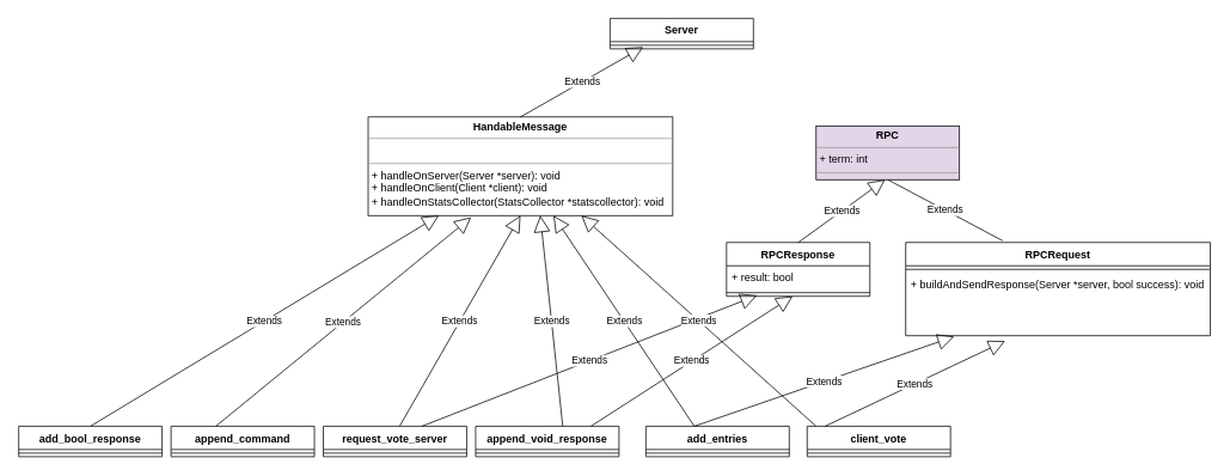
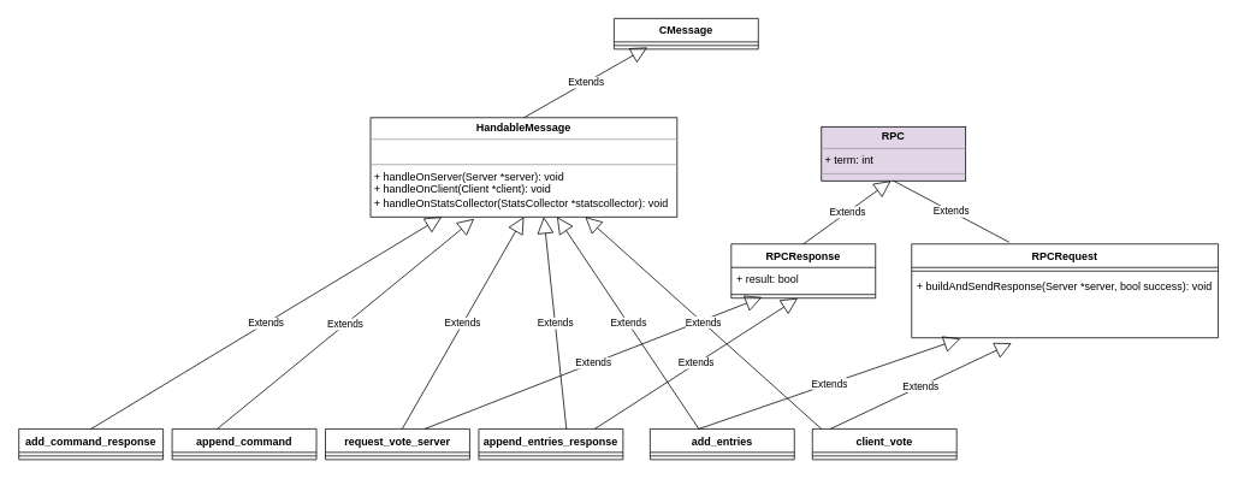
  <mxCell id="0" />
  <mxCell id="1" parent="0" />
- <mxCell id="2" value="Server" style="swimlane;fontStyle=1;align=center;verticalAlign=top;childLayout=stackLayout;horizontal=1;startSize=26;horizontalStack=0;resizeParent=1;resizeParentMax=0;resizeLast=0;collapsible=1;marginBottom=0;" vertex="1" parent="1"><mxGeometry x="680" y="20" width="160" height="34" as="geometry" /></mxCell>
+ <mxCell id="2" value="CMessage" style="swimlane;fontStyle=1;align=center;verticalAlign=top;childLayout=stackLayout;horizontal=1;startSize=26;horizontalStack=0;resizeParent=1;resizeParentMax=0;resizeLast=0;collapsible=1;marginBottom=0;" vertex="1" parent="1"><mxGeometry x="680" y="20" width="160" height="34" as="geometry" /></mxCell>
  <mxCell id="3" value="" style="line;strokeWidth=1;fillColor=none;align=left;verticalAlign=middle;spacingTop=-1;spacingLeft=3;spacingRight=3;rotatable=0;labelPosition=right;points=[];portConstraint=eastwest;" vertex="1" parent="2"><mxGeometry y="26" width="160" height="8" as="geometry" /></mxCell>
  <mxCell id="4" value="&lt;p style=&quot;margin:0px;margin-top:4px;text-align:center;&quot;&gt;&lt;b&gt;HandableMessage&lt;/b&gt;&lt;/p&gt;&lt;hr size=&quot;1&quot;&gt;&lt;p style=&quot;margin:0px;margin-left:4px;&quot;&gt;&lt;br&gt;&lt;/p&gt;&lt;hr size=&quot;1&quot;&gt;&lt;p style=&quot;margin:0px;margin-left:4px;&quot;&gt;+ handleOnServer(Server *server): void&lt;/p&gt;&lt;p style=&quot;margin:0px;margin-left:4px;&quot;&gt;+ handleOnClient(Client *client): void&lt;br&gt;&lt;/p&gt;&lt;p style=&quot;margin:0px;margin-left:4px;&quot;&gt;+ handleOnStatsCollector(StatsCollector *statscollector): void&lt;br&gt;&lt;/p&gt;" style="verticalAlign=top;align=left;overflow=fill;fontSize=12;fontFamily=Helvetica;html=1;" vertex="1" parent="1"><mxGeometry x="410" y="130" width="340" height="110" as="geometry" /></mxCell>
  <mxCell id="5" value="Extends" style="endArrow=block;endSize=16;endFill=0;html=1;rounded=0;exitX=0.5;exitY=0;exitDx=0;exitDy=0;entryX=0.231;entryY=0.75;entryDx=0;entryDy=0;entryPerimeter=0;" edge="1" parent="1" source="4" target="3"><mxGeometry width="160" relative="1" as="geometry"><mxPoint x="500" y="100" as="sourcePoint" /><mxPoint x="660" y="100" as="targetPoint" /></mxGeometry></mxCell>
  <mxCell id="6" value="&lt;p style=&quot;margin:0px;margin-top:4px;text-align:center;&quot;&gt;&lt;b&gt;RPC&lt;/b&gt;&lt;/p&gt;&lt;hr size=&quot;1&quot;&gt;&lt;p style=&quot;margin:0px;margin-left:4px;&quot;&gt;+ term: int&lt;/p&gt;&lt;hr size=&quot;1&quot;&gt;&lt;p style=&quot;margin:0px;margin-left:4px;&quot;&gt;&lt;br&gt;&lt;/p&gt;" style="verticalAlign=top;align=left;overflow=fill;fontSize=12;fontFamily=Helvetica;html=1;fillColor=#e1d5e7;" vertex="1" parent="1"><mxGeometry x="910" y="140" width="160" height="60" as="geometry" /></mxCell>
  <mxCell id="7" value="RPCResponse" style="swimlane;fontStyle=1;align=center;verticalAlign=top;childLayout=stackLayout;horizontal=1;startSize=26;horizontalStack=0;resizeParent=1;resizeParentMax=0;resizeLast=0;collapsible=1;marginBottom=0;" vertex="1" parent="1"><mxGeometry x="810" y="270" width="160" height="60" as="geometry" /></mxCell>
  <mxCell id="8" value="+ result: bool" style="text;strokeColor=none;fillColor=none;align=left;verticalAlign=top;spacingLeft=4;spacingRight=4;overflow=hidden;rotatable=0;points=[[0,0.5],[1,0.5]];portConstraint=eastwest;" vertex="1" parent="7"><mxGeometry y="26" width="160" height="26" as="geometry" /></mxCell>
  <mxCell id="9" value="" style="line;strokeWidth=1;fillColor=none;align=left;verticalAlign=middle;spacingTop=-1;spacingLeft=3;spacingRight=3;rotatable=0;labelPosition=right;points=[];portConstraint=eastwest;" vertex="1" parent="7"><mxGeometry y="52" width="160" height="8" as="geometry" /></mxCell>
  <mxCell id="10" value="RPCRequest" style="swimlane;fontStyle=1;align=center;verticalAlign=top;childLayout=stackLayout;horizontal=1;startSize=26;horizontalStack=0;resizeParent=1;resizeParentMax=0;resizeLast=0;collapsible=1;marginBottom=0;" vertex="1" parent="1"><mxGeometry x="1010" y="270" width="340" height="104" as="geometry" /></mxCell>
  <mxCell id="11" value="" style="line;strokeWidth=1;fillColor=none;align=left;verticalAlign=middle;spacingTop=-1;spacingLeft=3;spacingRight=3;rotatable=0;labelPosition=right;points=[];portConstraint=eastwest;" vertex="1" parent="10"><mxGeometry y="26" width="340" height="8" as="geometry" /></mxCell>
  <mxCell id="12" value="+ buildAndSendResponse(Server *server, bool success): void" style="text;strokeColor=none;fillColor=none;align=left;verticalAlign=top;spacingLeft=4;spacingRight=4;overflow=hidden;rotatable=0;points=[[0,0.5],[1,0.5]];portConstraint=eastwest;" vertex="1" parent="10"><mxGeometry y="34" width="340" height="70" as="geometry" /></mxCell>
  <mxCell id="13" value="Extends" style="endArrow=block;endSize=16;endFill=0;html=1;rounded=0;exitX=0.5;exitY=0;exitDx=0;exitDy=0;entryX=0.231;entryY=0.75;entryDx=0;entryDy=0;entryPerimeter=0;" edge="1" parent="1" source="7"><mxGeometry width="160" relative="1" as="geometry"><mxPoint x="850" y="278" as="sourcePoint" /><mxPoint x="986.96" y="200" as="targetPoint" /></mxGeometry></mxCell>
  <mxCell id="14" value="Extends" style="endArrow=none;endSize=16;endFill=0;html=1;rounded=0;exitX=0.318;exitY=-0.019;exitDx=0;exitDy=0;entryX=0.5;entryY=1;entryDx=0;entryDy=0;exitPerimeter=0;" edge="1" parent="1" source="10" target="6"><mxGeometry width="160" relative="1" as="geometry"><mxPoint x="1120" y="278" as="sourcePoint" /><mxPoint x="1256.96" y="200" as="targetPoint" /></mxGeometry></mxCell>
  <mxCell id="15" value="add_entries" style="swimlane;fontStyle=1;align=center;verticalAlign=top;childLayout=stackLayout;horizontal=1;startSize=26;horizontalStack=0;resizeParent=1;resizeParentMax=0;resizeLast=0;collapsible=1;marginBottom=0;" vertex="1" parent="1"><mxGeometry x="720" y="475" width="160" height="34" as="geometry" /></mxCell>
  <mxCell id="16" value="" style="line;strokeWidth=1;fillColor=none;align=left;verticalAlign=middle;spacingTop=-1;spacingLeft=3;spacingRight=3;rotatable=0;labelPosition=right;points=[];portConstraint=eastwest;" vertex="1" parent="15"><mxGeometry y="26" width="160" height="8" as="geometry" /></mxCell>
- <mxCell id="17" value="append_void_response" style="swimlane;fontStyle=1;align=center;verticalAlign=top;childLayout=stackLayout;horizontal=1;startSize=26;horizontalStack=0;resizeParent=1;resizeParentMax=0;resizeLast=0;collapsible=1;marginBottom=0;" vertex="1" parent="1"><mxGeometry x="530" y="475" width="160" height="34" as="geometry" /></mxCell>
+ <mxCell id="17" value="append_entries_response" style="swimlane;fontStyle=1;align=center;verticalAlign=top;childLayout=stackLayout;horizontal=1;startSize=26;horizontalStack=0;resizeParent=1;resizeParentMax=0;resizeLast=0;collapsible=1;marginBottom=0;" vertex="1" parent="1"><mxGeometry x="530" y="475" width="160" height="34" as="geometry" /></mxCell>
  <mxCell id="18" value="" style="line;strokeWidth=1;fillColor=none;align=left;verticalAlign=middle;spacingTop=-1;spacingLeft=3;spacingRight=3;rotatable=0;labelPosition=right;points=[];portConstraint=eastwest;" vertex="1" parent="17"><mxGeometry y="26" width="160" height="8" as="geometry" /></mxCell>
  <mxCell id="19" value="Extends" style="endArrow=block;endSize=16;endFill=0;html=1;rounded=0;exitX=0.5;exitY=0;exitDx=0;exitDy=0;" edge="1" parent="1" target="4"><mxGeometry width="160" relative="1" as="geometry"><mxPoint x="774" y="475" as="sourcePoint" /><mxPoint x="870.96" y="405" as="targetPoint" /></mxGeometry></mxCell>
  <mxCell id="20" value="Extends" style="endArrow=block;endSize=16;endFill=0;html=1;rounded=0;exitX=0.5;exitY=0;exitDx=0;exitDy=0;entryX=0.159;entryY=1.014;entryDx=0;entryDy=0;entryPerimeter=0;" edge="1" parent="1" target="12"><mxGeometry width="160" relative="1" as="geometry"><mxPoint x="774" y="475" as="sourcePoint" /><mxPoint x="870.96" y="405" as="targetPoint" /></mxGeometry></mxCell>
  <mxCell id="21" value="Extends" style="endArrow=block;endSize=16;endFill=0;html=1;rounded=0;exitX=0.5;exitY=0;exitDx=0;exitDy=0;entryX=0.565;entryY=1;entryDx=0;entryDy=0;entryPerimeter=0;" edge="1" parent="1" target="4"><mxGeometry width="160" relative="1" as="geometry"><mxPoint x="627.21" y="475" as="sourcePoint" /><mxPoint x="470.003" y="240" as="targetPoint" /></mxGeometry></mxCell>
  <mxCell id="22" value="Extends" style="endArrow=block;endSize=16;endFill=0;html=1;rounded=0;exitX=0.5;exitY=0;exitDx=0;exitDy=0;" edge="1" parent="1" target="9"><mxGeometry width="160" relative="1" as="geometry"><mxPoint x="658.6" y="475" as="sourcePoint" /><mxPoint x="501.393" y="240" as="targetPoint" /></mxGeometry></mxCell>
  <mxCell id="23" value="client_vote" style="swimlane;fontStyle=1;align=center;verticalAlign=top;childLayout=stackLayout;horizontal=1;startSize=26;horizontalStack=0;resizeParent=1;resizeParentMax=0;resizeLast=0;collapsible=1;marginBottom=0;" vertex="1" parent="1"><mxGeometry x="900" y="475" width="160" height="34" as="geometry" /></mxCell>
  <mxCell id="24" value="" style="line;strokeWidth=1;fillColor=none;align=left;verticalAlign=middle;spacingTop=-1;spacingLeft=3;spacingRight=3;rotatable=0;labelPosition=right;points=[];portConstraint=eastwest;" vertex="1" parent="23"><mxGeometry y="26" width="160" height="8" as="geometry" /></mxCell>
  <mxCell id="25" value="request_vote_server" style="swimlane;fontStyle=1;align=center;verticalAlign=top;childLayout=stackLayout;horizontal=1;startSize=26;horizontalStack=0;resizeParent=1;resizeParentMax=0;resizeLast=0;collapsible=1;marginBottom=0;" vertex="1" parent="1"><mxGeometry y="475" width="160" height="34" as="geometry" x="360" /></mxCell>
  <mxCell id="26" value="" style="line;strokeWidth=1;fillColor=none;align=left;verticalAlign=middle;spacingTop=-1;spacingLeft=3;spacingRight=3;rotatable=0;labelPosition=right;points=[];portConstraint=eastwest;" vertex="1" parent="25"><mxGeometry y="26" width="160" height="8" as="geometry" /></mxCell>
  <mxCell id="27" value="Extends" style="endArrow=block;endSize=16;endFill=0;html=1;rounded=0;exitX=0.5;exitY=0;exitDx=0;exitDy=0;entryX=0.5;entryY=1;entryDx=0;entryDy=0;" edge="1" parent="1" target="4"><mxGeometry width="160" relative="1" as="geometry"><mxPoint x="445.11" y="475" as="sourcePoint" /><mxPoint x="420" y="240" as="targetPoint" /></mxGeometry></mxCell>
  <mxCell id="28" value="Extends" style="endArrow=block;endSize=16;endFill=0;html=1;rounded=0;exitX=0.5;exitY=0;exitDx=0;exitDy=0;entryX=0.213;entryY=0.875;entryDx=0;entryDy=0;entryPerimeter=0;" edge="1" parent="1" target="9"><mxGeometry width="160" relative="1" as="geometry"><mxPoint x="470" y="475" as="sourcePoint" /><mxPoint x="604.89" y="240" as="targetPoint" /></mxGeometry></mxCell>
  <mxCell id="29" value="Extends" style="endArrow=block;endSize=16;endFill=0;html=1;rounded=0;exitX=0.5;exitY=0;exitDx=0;exitDy=0;entryX=0.326;entryY=1.086;entryDx=0;entryDy=0;entryPerimeter=0;" edge="1" parent="1" target="12"><mxGeometry width="160" relative="1" as="geometry"><mxPoint x="920" y="475" as="sourcePoint" /><mxPoint x="1210.06" y="374.98" as="targetPoint" /></mxGeometry></mxCell>
  <mxCell id="30" value="Extends" style="endArrow=block;endSize=16;endFill=0;html=1;rounded=0;exitX=0.5;exitY=0;exitDx=0;exitDy=0;entryX=0.7;entryY=1;entryDx=0;entryDy=0;entryPerimeter=0;" edge="1" parent="1" target="4"><mxGeometry width="160" relative="1" as="geometry"><mxPoint x="910" y="475" as="sourcePoint" /><mxPoint x="1200.06" y="374.98" as="targetPoint" /></mxGeometry></mxCell>
  <mxCell id="31" value="append_command" style="swimlane;fontStyle=1;align=center;verticalAlign=top;childLayout=stackLayout;horizontal=1;startSize=26;horizontalStack=0;resizeParent=1;resizeParentMax=0;resizeLast=0;collapsible=1;marginBottom=0;" vertex="1" parent="1"><mxGeometry x="190" y="475" width="160" height="34" as="geometry" /></mxCell>
  <mxCell id="32" value="" style="line;strokeWidth=1;fillColor=none;align=left;verticalAlign=middle;spacingTop=-1;spacingLeft=3;spacingRight=3;rotatable=0;labelPosition=right;points=[];portConstraint=eastwest;" vertex="1" parent="31"><mxGeometry y="26" width="160" height="8" as="geometry" /></mxCell>
- <mxCell id="33" value="add_bool_response" style="swimlane;fontStyle=1;align=center;verticalAlign=top;childLayout=stackLayout;horizontal=1;startSize=26;horizontalStack=0;resizeParent=1;resizeParentMax=0;resizeLast=0;collapsible=1;marginBottom=0;" vertex="1" parent="1"><mxGeometry x="20" y="475" width="160" height="34" as="geometry" /></mxCell>
+ <mxCell id="33" value="add_command_response" style="swimlane;fontStyle=1;align=center;verticalAlign=top;childLayout=stackLayout;horizontal=1;startSize=26;horizontalStack=0;resizeParent=1;resizeParentMax=0;resizeLast=0;collapsible=1;marginBottom=0;" vertex="1" parent="1"><mxGeometry x="20" y="475" width="160" height="34" as="geometry" /></mxCell>
  <mxCell id="34" value="" style="line;strokeWidth=1;fillColor=none;align=left;verticalAlign=middle;spacingTop=-1;spacingLeft=3;spacingRight=3;rotatable=0;labelPosition=right;points=[];portConstraint=eastwest;" vertex="1" parent="33"><mxGeometry y="26" width="160" height="8" as="geometry" /></mxCell>
  <mxCell id="35" value="Extends" style="endArrow=block;endSize=16;endFill=0;html=1;rounded=0;exitX=0.5;exitY=0;exitDx=0;exitDy=0;" edge="1" parent="1" target="4"><mxGeometry width="160" relative="1" as="geometry"><mxPoint x="100" y="475" as="sourcePoint" /><mxPoint x="234.89" y="240" as="targetPoint" /></mxGeometry></mxCell>
  <mxCell id="36" value="Extends" style="endArrow=block;endSize=16;endFill=0;html=1;rounded=0;exitX=0.5;exitY=0;exitDx=0;exitDy=0;entryX=0.338;entryY=1.018;entryDx=0;entryDy=0;entryPerimeter=0;" edge="1" parent="1" target="4"><mxGeometry width="160" relative="1" as="geometry"><mxPoint x="240" y="475" as="sourcePoint" /><mxPoint x="628.966" y="240" as="targetPoint" /></mxGeometry></mxCell>
